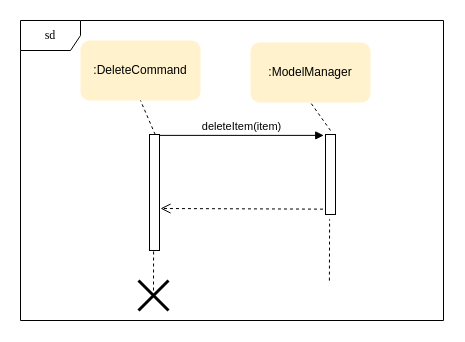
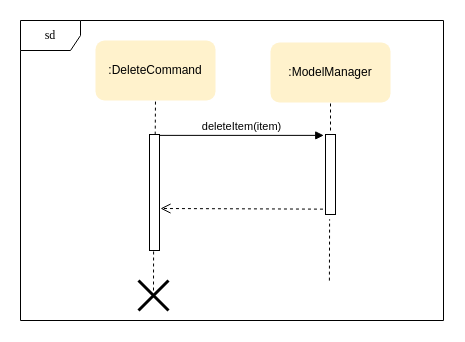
  <mxCell id="0" />
  <mxCell id="1" parent="0" />
  <mxCell id="2" value="sd" style="shape=umlFrame;whiteSpace=wrap;html=1;rounded=1;shadow=0;comic=0;labelBackgroundColor=none;strokeWidth=1;fontFamily=Verdana;fontSize=12;align=center;" parent="1" vertex="1"><mxGeometry x="20" y="20" width="423" height="300" as="geometry" /></mxCell>
- <mxCell id="3" value=":DeleteCommand" style="rounded=1;whiteSpace=wrap;html=1;fillColor=#fff2cc;strokeColor=none;" vertex="1" parent="1"><mxGeometry x="80" y="40" width="120" height="60" as="geometry" /></mxCell>
- <mxCell id="4" value=":ModelManager" style="rounded=1;whiteSpace=wrap;html=1;fillColor=#fff2cc;strokeColor=none;" vertex="1" parent="1"><mxGeometry x="250" y="42" width="120" height="60" as="geometry" /></mxCell>
+ <mxCell id="3" value=":DeleteCommand" style="rounded=1;whiteSpace=wrap;html=1;fillColor=#fff2cc;strokeColor=none;" vertex="1" parent="1"><mxGeometry x="95" y="40" width="120" height="60" as="geometry" /></mxCell>
+ <mxCell id="4" value=":ModelManager" style="rounded=1;whiteSpace=wrap;html=1;fillColor=#fff2cc;strokeColor=none;" vertex="1" parent="1"><mxGeometry x="270" y="42" width="120" height="60" as="geometry" /></mxCell>
  <mxCell id="5" value="" style="html=1;points=[];perimeter=orthogonalPerimeter;" vertex="1" parent="1"><mxGeometry x="149" y="134" width="10" height="116" as="geometry" /></mxCell>
  <mxCell id="6" value="deleteItem(item)" style="html=1;verticalAlign=bottom;endArrow=block;entryX=-0.175;entryY=0.011;entryDx=0;entryDy=0;entryPerimeter=0;" edge="1" target="8" parent="1" source="5"><mxGeometry relative="1" as="geometry"><mxPoint x="219" y="134" as="sourcePoint" /></mxGeometry></mxCell>
  <mxCell id="7" value="" style="html=1;verticalAlign=bottom;endArrow=open;dashed=1;endSize=8;exitX=-0.253;exitY=0.933;exitDx=0;exitDy=0;exitPerimeter=0;" edge="1" source="8" parent="1"><mxGeometry relative="1" as="geometry"><mxPoint x="160" y="208" as="targetPoint" /></mxGeometry></mxCell>
  <mxCell id="8" value="" style="html=1;points=[];perimeter=orthogonalPerimeter;" vertex="1" parent="1"><mxGeometry x="325" y="134" width="10" height="80" as="geometry" /></mxCell>
  <mxCell id="9" value="" style="endArrow=none;dashed=1;html=1;entryX=0.5;entryY=1;entryDx=0;entryDy=0;exitX=0.571;exitY=0.001;exitDx=0;exitDy=0;exitPerimeter=0;" edge="1" parent="1" source="5" target="3"><mxGeometry width="50" height="50" relative="1" as="geometry"><mxPoint x="60" y="200" as="sourcePoint" /><mxPoint x="110" y="150" as="targetPoint" /></mxGeometry></mxCell>
  <mxCell id="10" value="" style="endArrow=none;dashed=1;html=1;entryX=0.5;entryY=1;entryDx=0;entryDy=0;" edge="1" parent="1" target="4"><mxGeometry width="50" height="50" relative="1" as="geometry"><mxPoint x="330" y="130" as="sourcePoint" /><mxPoint x="430" y="200" as="targetPoint" /></mxGeometry></mxCell>
  <mxCell id="11" value="" style="endArrow=none;dashed=1;html=1;entryX=0.61;entryY=1.06;entryDx=0;entryDy=0;entryPerimeter=0;exitX=0.735;exitY=0.867;exitDx=0;exitDy=0;exitPerimeter=0;" edge="1" parent="1"><mxGeometry width="50" height="50" relative="1" as="geometry"><mxPoint x="328.905" y="280.1" as="sourcePoint" /><mxPoint x="329.1" y="218.8" as="targetPoint" /></mxGeometry></mxCell>
  <mxCell id="12" value="" style="endArrow=none;dashed=1;html=1;entryX=0.61;entryY=1.06;entryDx=0;entryDy=0;entryPerimeter=0;" edge="1" parent="1"><mxGeometry width="50" height="50" relative="1" as="geometry"><mxPoint x="153" y="290" as="sourcePoint" /><mxPoint x="153.1" y="249.8" as="targetPoint" /></mxGeometry></mxCell>
  <mxCell id="13" value="" style="shape=umlDestroy;whiteSpace=wrap;html=1;strokeWidth=3;" vertex="1" parent="1"><mxGeometry x="138" y="280" width="30" height="30" as="geometry" /></mxCell>
